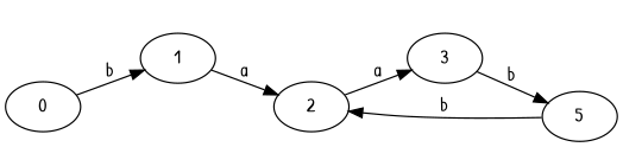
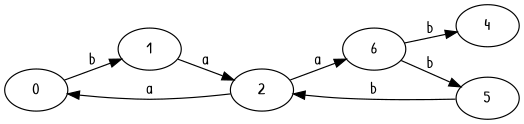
  digraph {
    fontname="Patrick Hand"
    rankdir=LR
    node [fontname="Patrick Hand"]
    edge [fontname="Patrick Hand"]
    0
    1
    2
-   3
+   3 [label=6]
+   4
    5
    0 -> 1 [label=b]
    1 -> 2 [label=a]
+   2 -> 0 [label=a]
    2 -> 3 [label=a]
+   3 -> 4 [label=b]
    3 -> 5 [label=b]
    5 -> 2 [label=b]
  }
